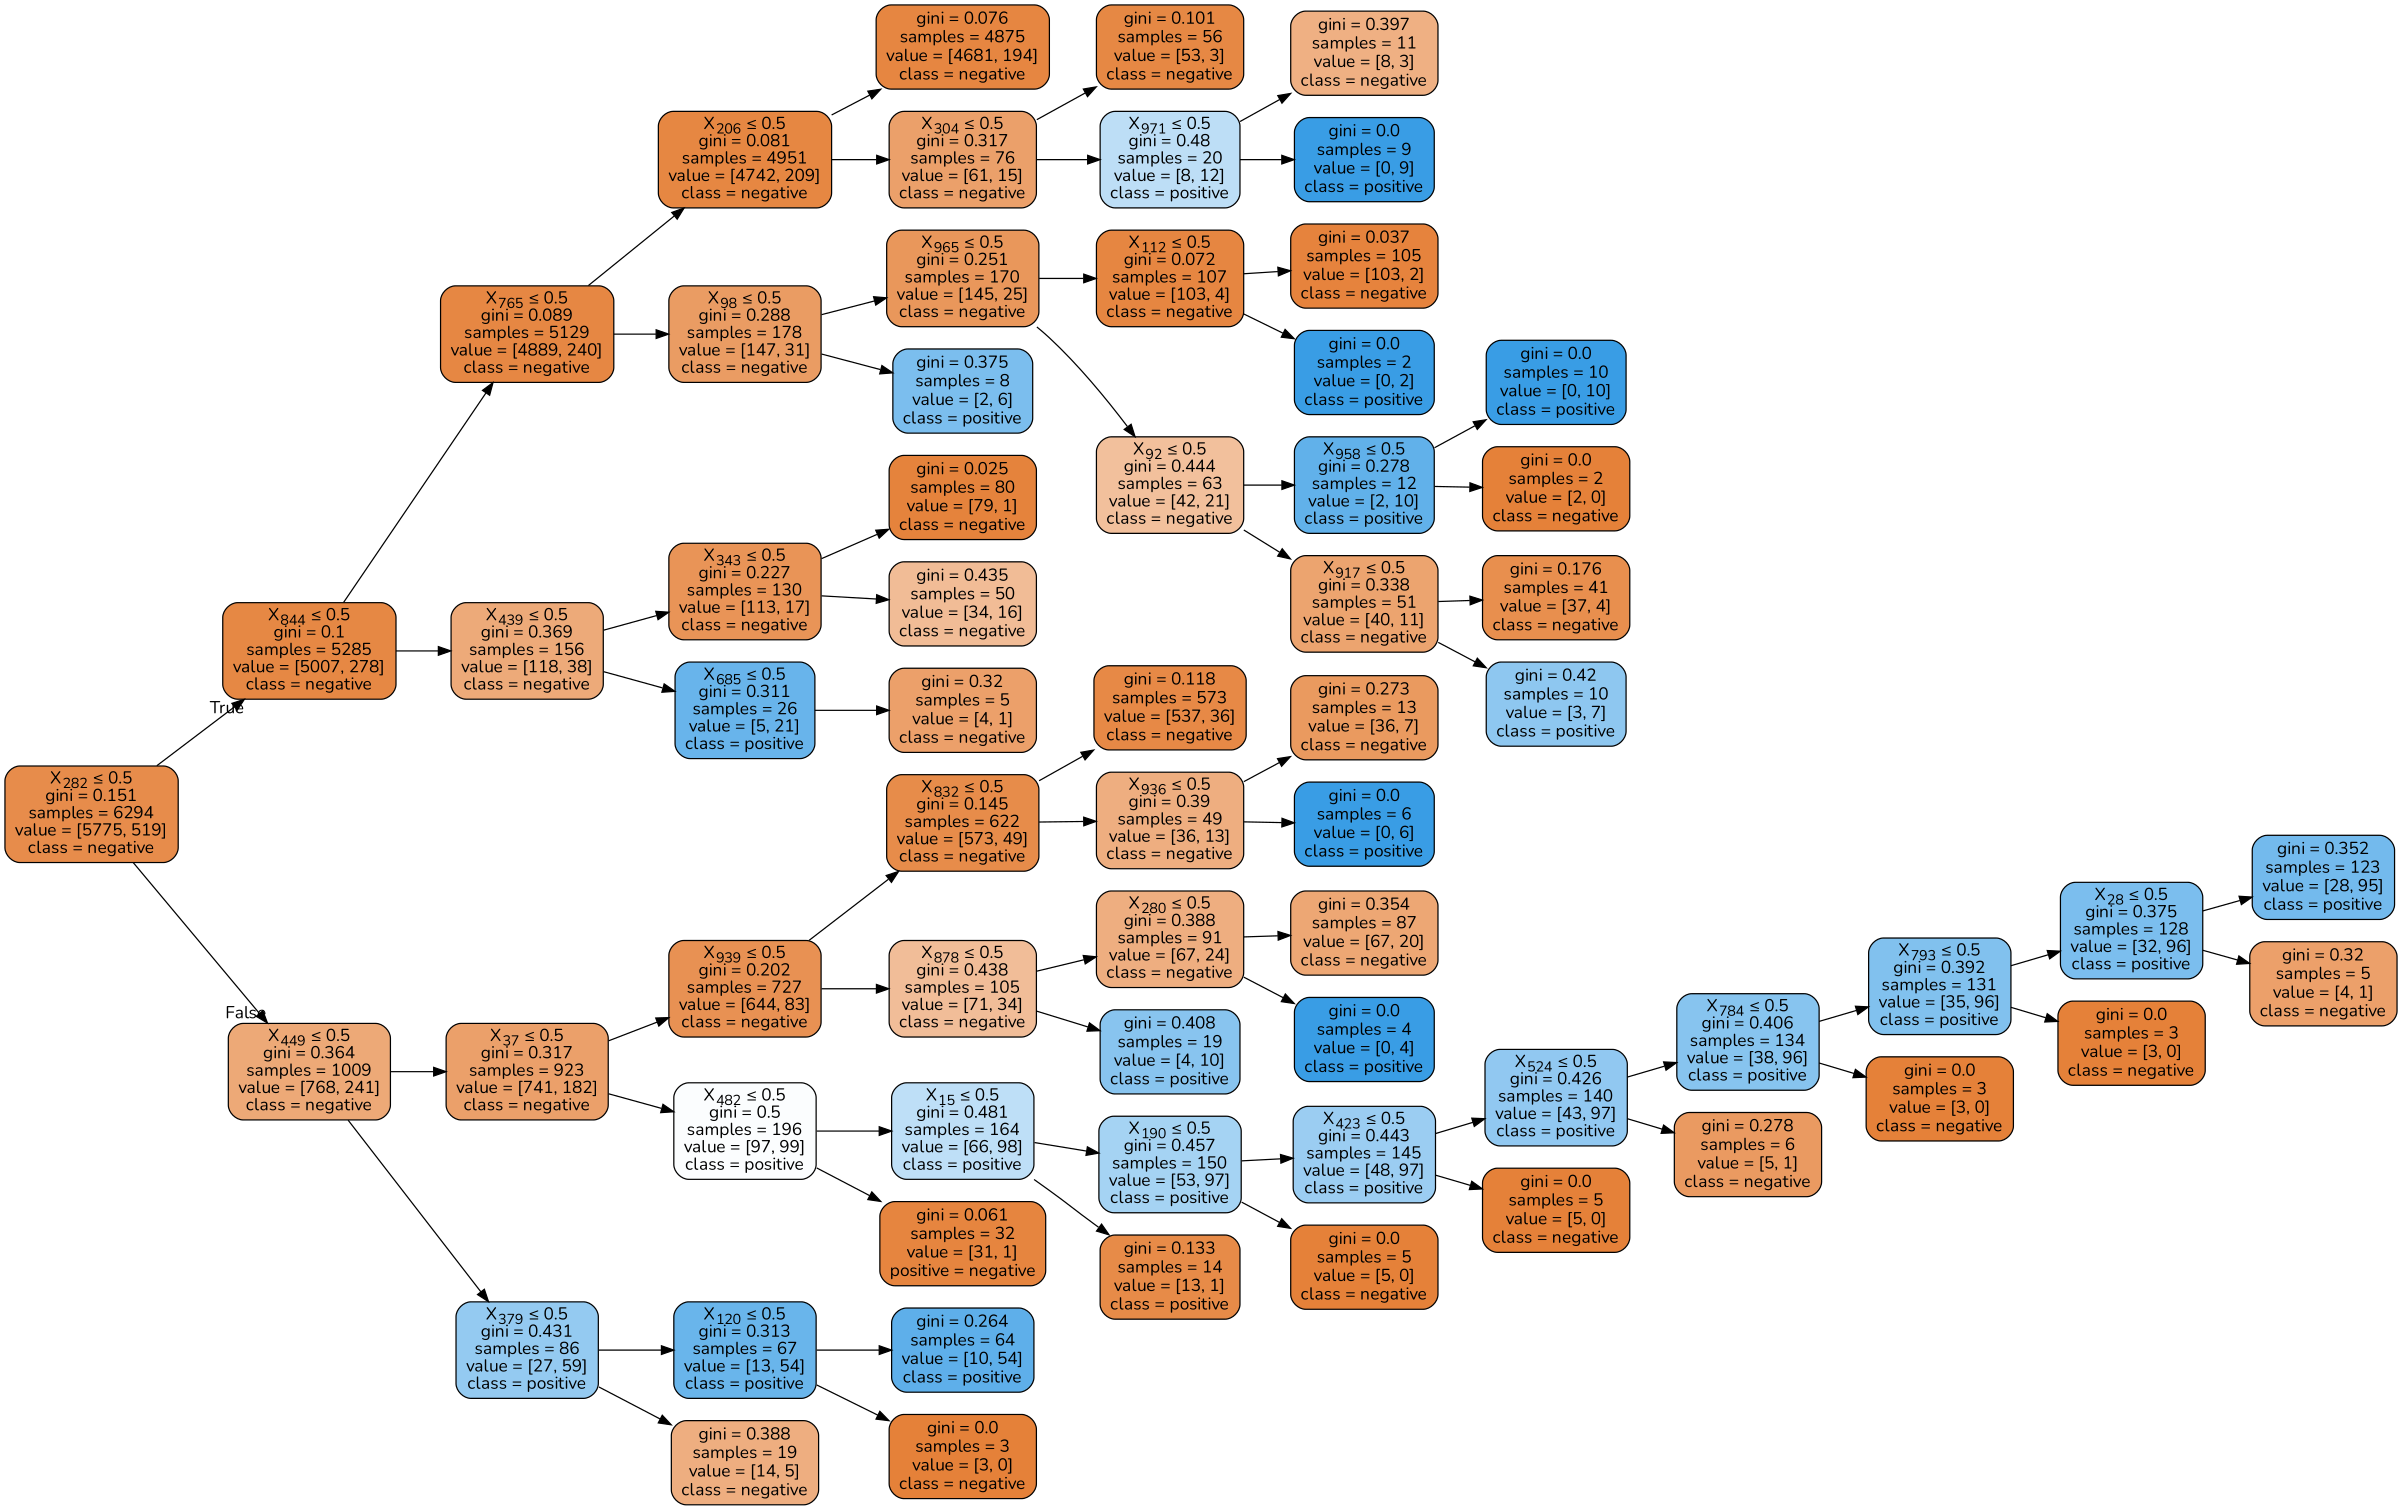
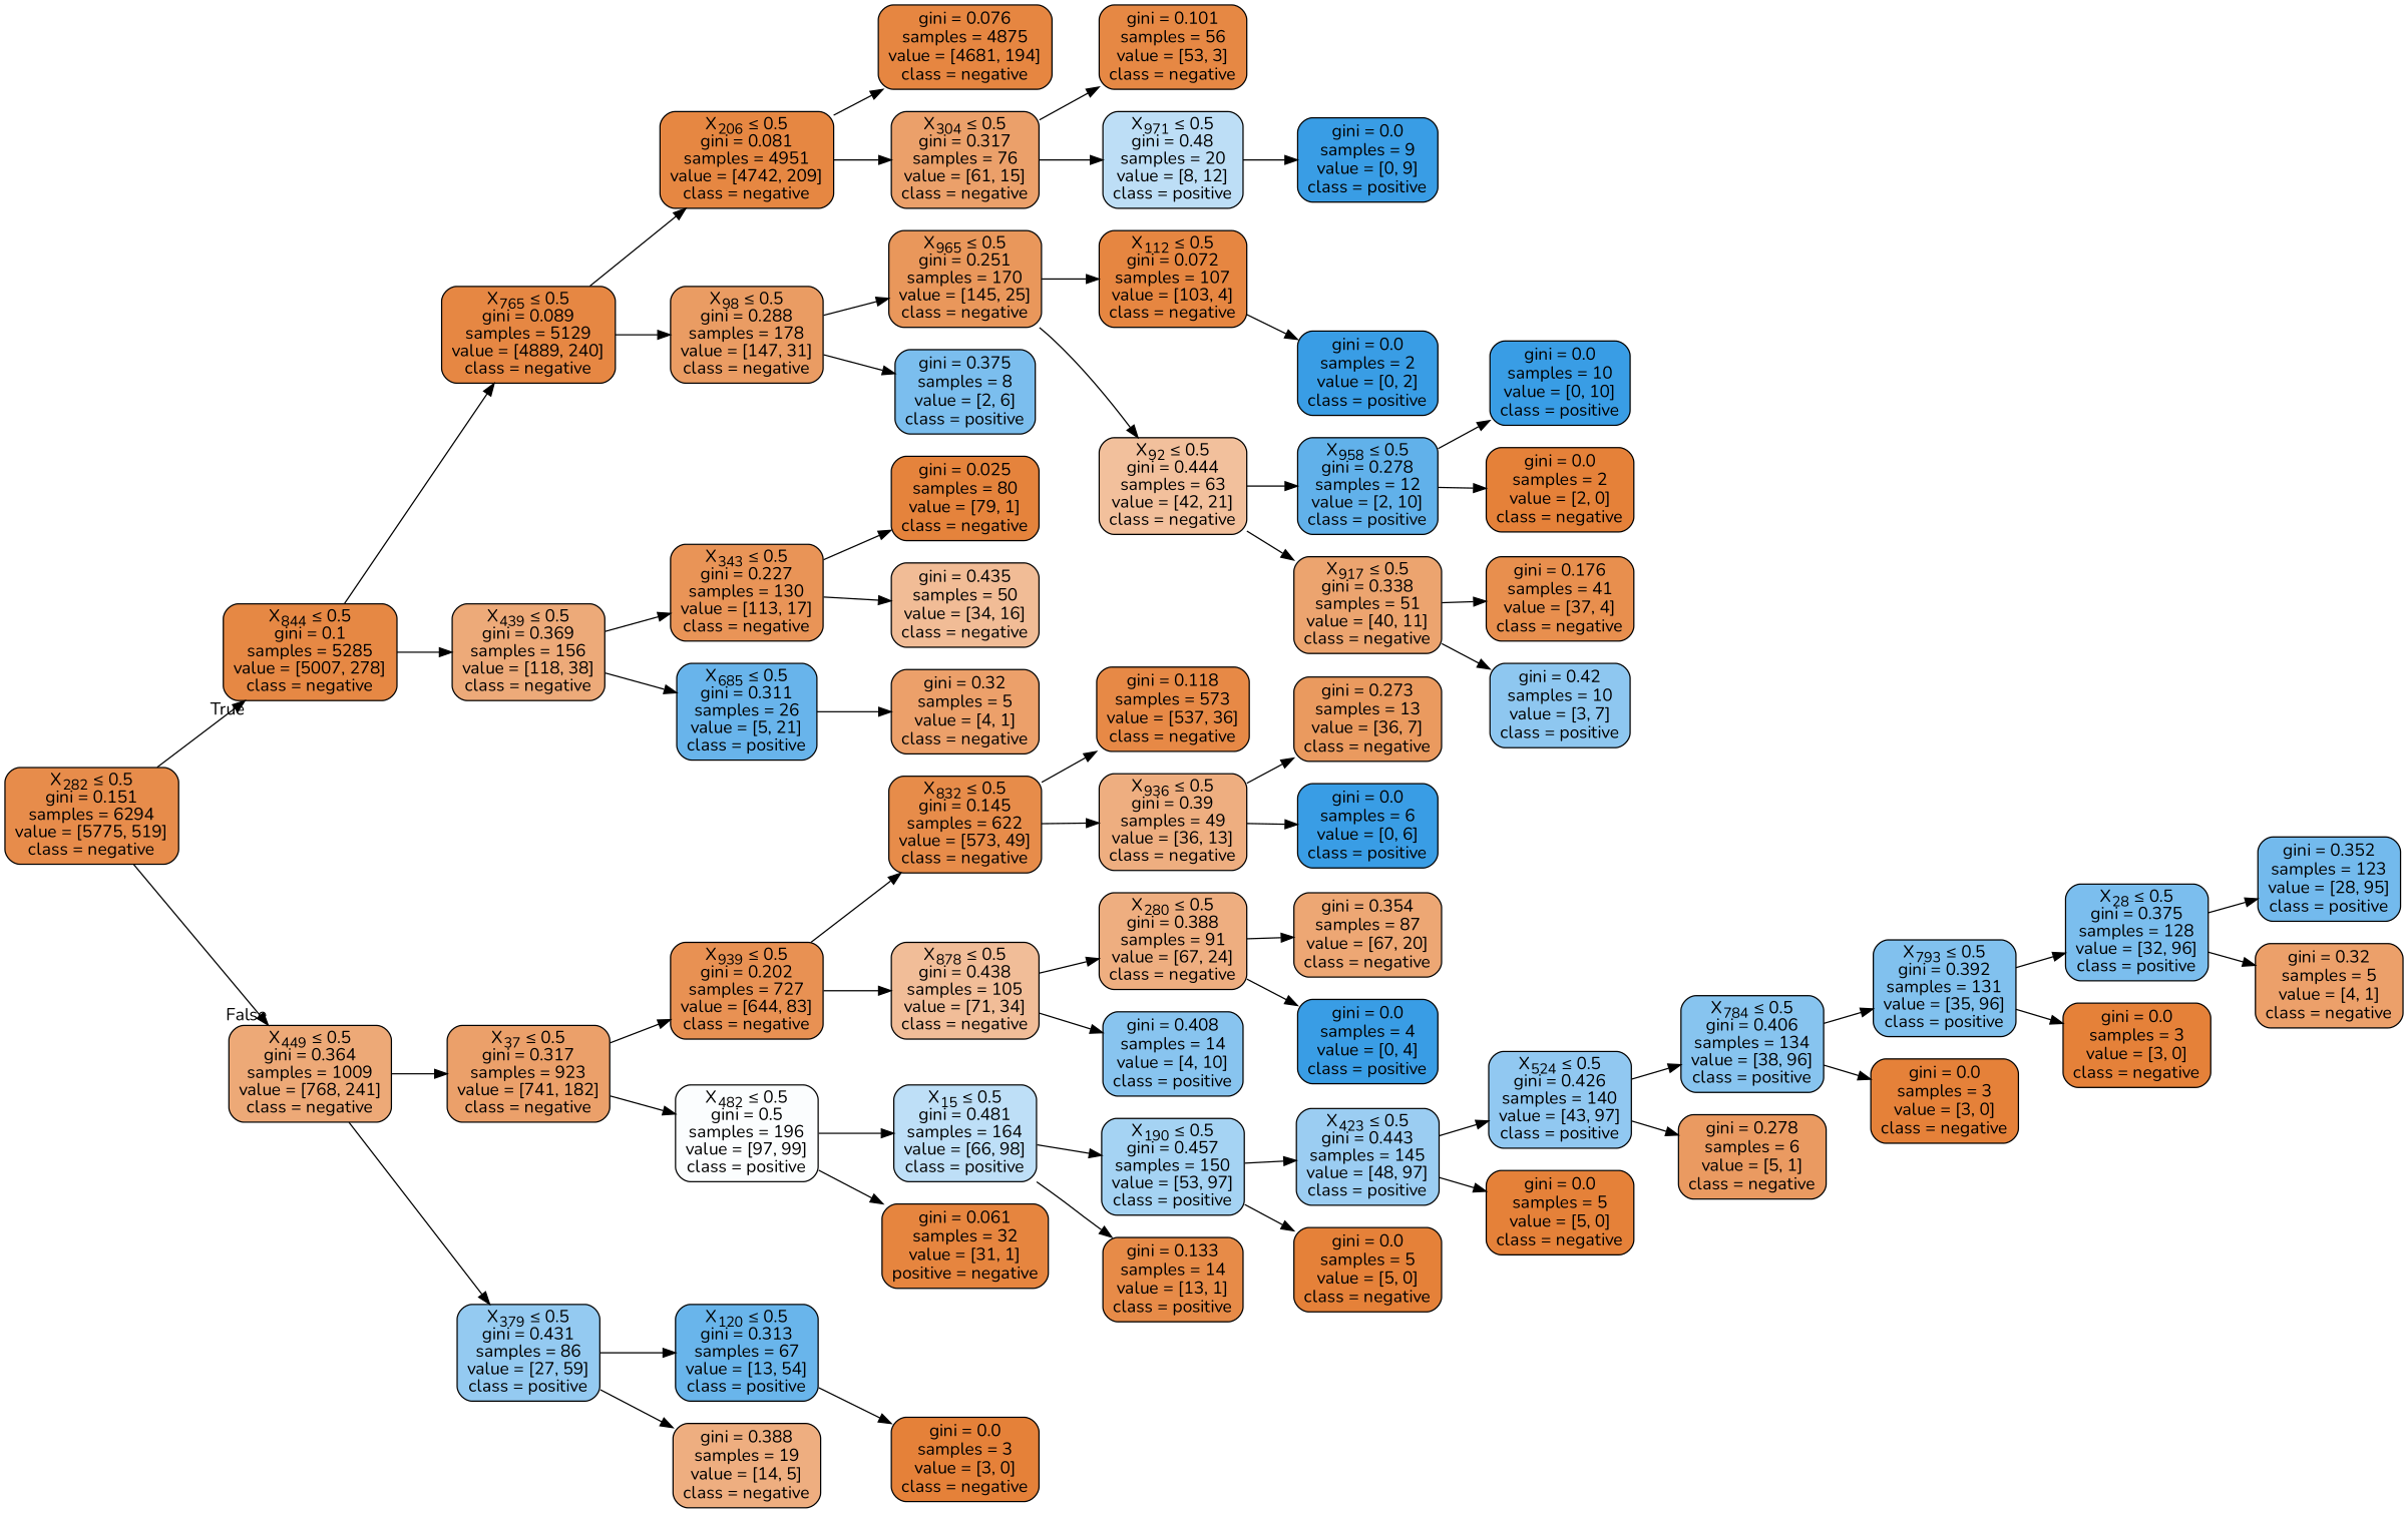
  digraph {
    fontname=Nunito
    rankdir=LR
    node [color=black fillcolor="#e58139" fontname=Nunito shape=box style="filled, rounded"]
    edge [fontname=Nunito]
    n1 [fillcolor="#e78c4b" label=<X<SUB>282</SUB> &le; 0.5<br/>gini = 0.151<br/>samples = 6294<br/>value = [5775, 519]<br/>class = negative>]
    n2 [fillcolor="#e68844" label=<X<SUB>844</SUB> &le; 0.5<br/>gini = 0.1<br/>samples = 5285<br/>value = [5007, 278]<br/>class = negative>]
    n3 [fillcolor="#eda977" label=<X<SUB>449</SUB> &le; 0.5<br/>gini = 0.364<br/>samples = 1009<br/>value = [768, 241]<br/>class = negative>]
    n4 [fillcolor="#e68743" label=<X<SUB>765</SUB> &le; 0.5<br/>gini = 0.089<br/>samples = 5129<br/>value = [4889, 240]<br/>class = negative>]
    n5 [fillcolor="#edaa79" label=<X<SUB>439</SUB> &le; 0.5<br/>gini = 0.369<br/>samples = 156<br/>value = [118, 38]<br/>class = negative>]
    n6 [fillcolor="#eba06a" label=<X<SUB>37</SUB> &le; 0.5<br/>gini = 0.317<br/>samples = 923<br/>value = [741, 182]<br/>class = negative>]
    n7 [fillcolor="#94caf1" label=<X<SUB>379</SUB> &le; 0.5<br/>gini = 0.431<br/>samples = 86<br/>value = [27, 59]<br/>class = positive>]
    n8 [fillcolor="#e68742" label=<X<SUB>206</SUB> &le; 0.5<br/>gini = 0.081<br/>samples = 4951<br/>value = [4742, 209]<br/>class = negative>]
    n9 [fillcolor="#ea9c63" label=<X<SUB>98</SUB> &le; 0.5<br/>gini = 0.288<br/>samples = 178<br/>value = [147, 31]<br/>class = negative>]
    n10 [fillcolor="#e99457" label=<X<SUB>343</SUB> &le; 0.5<br/>gini = 0.227<br/>samples = 130<br/>value = [113, 17]<br/>class = negative>]
    n11 [fillcolor="#68b4eb" label=<X<SUB>685</SUB> &le; 0.5<br/>gini = 0.311<br/>samples = 26<br/>value = [5, 21]<br/>class = positive>]
    n12 [fillcolor="#e68641" label=<gini = 0.076<br/>samples = 4875<br/>value = [4681, 194]<br/>class = negative>]
    n13 [fillcolor="#eba06a" label=<X<SUB>304</SUB> &le; 0.5<br/>gini = 0.317<br/>samples = 76<br/>value = [61, 15]<br/>class = negative>]
    n14 [fillcolor="#e9975b" label=<X<SUB>965</SUB> &le; 0.5<br/>gini = 0.251<br/>samples = 170<br/>value = [145, 25]<br/>class = negative>]
    n15 [fillcolor="#7bbeee" label=<gini = 0.375<br/>samples = 8<br/>value = [2, 6]<br/>class = positive>]
    n16 [fillcolor="#e68844" label=<gini = 0.101<br/>samples = 56<br/>value = [53, 3]<br/>class = negative>]
    n17 [fillcolor="#bddef6" label=<X<SUB>971</SUB> &le; 0.5<br/>gini = 0.48<br/>samples = 20<br/>value = [8, 12]<br/>class = positive>]
-   n18 [fillcolor="#efb083" label=<gini = 0.397<br/>samples = 11<br/>value = [8, 3]<br/>class = negative>]
    n19 [fillcolor="#399de5" label=<gini = 0.0<br/>samples = 9<br/>value = [0, 9]<br/>class = positive>]
    n20 [fillcolor="#e68641" label=<X<SUB>112</SUB> &le; 0.5<br/>gini = 0.072<br/>samples = 107<br/>value = [103, 4]<br/>class = negative>]
    n21 [fillcolor="#f2c09c" label=<X<SUB>92</SUB> &le; 0.5<br/>gini = 0.444<br/>samples = 63<br/>value = [42, 21]<br/>class = negative>]
-   n22 [fillcolor="#e6833d" label=<gini = 0.037<br/>samples = 105<br/>value = [103, 2]<br/>class = negative>]
    n23 [fillcolor="#399de5" label=<gini = 0.0<br/>samples = 2<br/>value = [0, 2]<br/>class = positive>]
    n24 [fillcolor="#61b1ea" label=<X<SUB>958</SUB> &le; 0.5<br/>gini = 0.278<br/>samples = 12<br/>value = [2, 10]<br/>class = positive>]
    n25 [fillcolor="#eca46f" label=<X<SUB>917</SUB> &le; 0.5<br/>gini = 0.338<br/>samples = 51<br/>value = [40, 11]<br/>class = negative>]
    n26 [fillcolor="#399de5" label=<gini = 0.0<br/>samples = 10<br/>value = [0, 10]<br/>class = positive>]
    n27 [label=<gini = 0.0<br/>samples = 2<br/>value = [2, 0]<br/>class = negative>]
    n28 [fillcolor="#e88f4e" label=<gini = 0.176<br/>samples = 41<br/>value = [37, 4]<br/>class = negative>]
    n29 [fillcolor="#8ec7f0" label=<gini = 0.42<br/>samples = 10<br/>value = [3, 7]<br/>class = positive>]
    n30 [fillcolor="#e5833c" label=<gini = 0.025<br/>samples = 80<br/>value = [79, 1]<br/>class = negative>]
    n31 [fillcolor="#f1bc96" label=<gini = 0.435<br/>samples = 50<br/>value = [34, 16]<br/>class = negative>]
    n32 [fillcolor="#eca06a" label=<gini = 0.32<br/>samples = 5<br/>value = [4, 1]<br/>class = negative>]
    n33 [fillcolor="#e89153" label=<X<SUB>939</SUB> &le; 0.5<br/>gini = 0.202<br/>samples = 727<br/>value = [644, 83]<br/>class = negative>]
    n34 [fillcolor="#fbfdfe" label=<X<SUB>482</SUB> &le; 0.5<br/>gini = 0.5<br/>samples = 196<br/>value = [97, 99]<br/>class = positive>]
    n35 [fillcolor="#69b5eb" label=<X<SUB>120</SUB> &le; 0.5<br/>gini = 0.313<br/>samples = 67<br/>value = [13, 54]<br/>class = positive>]
    n36 [fillcolor="#eeae80" label=<gini = 0.388<br/>samples = 19<br/>value = [14, 5]<br/>class = negative>]
    n37 [fillcolor="#e78c4a" label=<X<SUB>832</SUB> &le; 0.5<br/>gini = 0.145<br/>samples = 622<br/>value = [573, 49]<br/>class = negative>]
    n38 [fillcolor="#f1bd98" label=<X<SUB>878</SUB> &le; 0.5<br/>gini = 0.438<br/>samples = 105<br/>value = [71, 34]<br/>class = negative>]
    n39 [fillcolor="#bedff7" label=<X<SUB>15</SUB> &le; 0.5<br/>gini = 0.481<br/>samples = 164<br/>value = [66, 98]<br/>class = positive>]
    n40 [fillcolor="#e6853f" label=<gini = 0.061<br/>samples = 32<br/>value = [31, 1]<br/>positive = negative>]
    n41 [fillcolor="#e78946" label=<gini = 0.118<br/>samples = 573<br/>value = [537, 36]<br/>class = negative>]
    n42 [fillcolor="#eeae80" label=<X<SUB>936</SUB> &le; 0.5<br/>gini = 0.39<br/>samples = 49<br/>value = [36, 13]<br/>class = negative>]
    n43 [fillcolor="#eeae80" label=<X<SUB>280</SUB> &le; 0.5<br/>gini = 0.388<br/>samples = 91<br/>value = [67, 24]<br/>class = negative>]
-   n44 [fillcolor="#88c4ef" label=<gini = 0.408<br/>samples = 19<br/>value = [4, 10]<br/>class = positive>]
+   n44 [fillcolor="#88c4ef" label=<gini = 0.408<br/>samples = 14<br/>value = [4, 10]<br/>class = positive>]
    n45 [fillcolor="#ea9a5f" label=<gini = 0.273<br/>samples = 13<br/>value = [36, 7]<br/>class = negative>]
    n46 [fillcolor="#399de5" label=<gini = 0.0<br/>samples = 6<br/>value = [0, 6]<br/>class = positive>]
    n47 [fillcolor="#eda774" label=<gini = 0.354<br/>samples = 87<br/>value = [67, 20]<br/>class = negative>]
    n48 [fillcolor="#399de5" label=<gini = 0.0<br/>samples = 4<br/>value = [0, 4]<br/>class = positive>]
    n49 [fillcolor="#a5d3f3" label=<X<SUB>190</SUB> &le; 0.5<br/>gini = 0.457<br/>samples = 150<br/>value = [53, 97]<br/>class = positive>]
    n50 [fillcolor="#e78b48" label=<gini = 0.133<br/>samples = 14<br/>value = [13, 1]<br/>class = positive>]
    n51 [fillcolor="#9bcdf2" label=<X<SUB>423</SUB> &le; 0.5<br/>gini = 0.443<br/>samples = 145<br/>value = [48, 97]<br/>class = positive>]
    n52 [label=<gini = 0.0<br/>samples = 5<br/>value = [5, 0]<br/>class = negative>]
    n53 [fillcolor="#91c8f1" label=<X<SUB>524</SUB> &le; 0.5<br/>gini = 0.426<br/>samples = 140<br/>value = [43, 97]<br/>class = positive>]
    n54 [label=<gini = 0.0<br/>samples = 5<br/>value = [5, 0]<br/>class = negative>]
    n55 [fillcolor="#87c4ef" label=<X<SUB>784</SUB> &le; 0.5<br/>gini = 0.406<br/>samples = 134<br/>value = [38, 96]<br/>class = positive>]
    n56 [fillcolor="#ea9a61" label=<gini = 0.278<br/>samples = 6<br/>value = [5, 1]<br/>class = negative>]
    n57 [fillcolor="#81c1ee" label=<X<SUB>793</SUB> &le; 0.5<br/>gini = 0.392<br/>samples = 131<br/>value = [35, 96]<br/>class = positive>]
    n58 [label=<gini = 0.0<br/>samples = 3<br/>value = [3, 0]<br/>class = negative>]
    n59 [fillcolor="#7bbeee" label=<X<SUB>28</SUB> &le; 0.5<br/>gini = 0.375<br/>samples = 128<br/>value = [32, 96]<br/>class = positive>]
    n60 [label=<gini = 0.0<br/>samples = 3<br/>value = [3, 0]<br/>class = negative>]
    n61 [fillcolor="#73baed" label=<gini = 0.352<br/>samples = 123<br/>value = [28, 95]<br/>class = positive>]
    n62 [fillcolor="#eca06a" label=<gini = 0.32<br/>samples = 5<br/>value = [4, 1]<br/>class = negative>]
-   n63 [fillcolor="#5eafea" label=<gini = 0.264<br/>samples = 64<br/>value = [10, 54]<br/>class = positive>]
    n64 [label=<gini = 0.0<br/>samples = 3<br/>value = [3, 0]<br/>class = negative>]
    n1 -> n2 [headlabel=True labelangle=45 labeldistance=2.5]
    n1 -> n3 [headlabel=False labelangle=-45 labeldistance=2.5]
    n2 -> n4
    n2 -> n5
    n3 -> n6
    n3 -> n7
    n4 -> n8
    n4 -> n9
    n5 -> n10
    n5 -> n11
    n6 -> n33
    n6 -> n34
    n7 -> n35
    n7 -> n36
    n8 -> n12
    n8 -> n13
    n9 -> n14
    n9 -> n15
    n10 -> n30
    n10 -> n31
    n11 -> n32
    n13 -> n16
    n13 -> n17
    n14 -> n20
    n14 -> n21
-   n17 -> n18
    n17 -> n19
-   n20 -> n22
    n20 -> n23
    n21 -> n24
    n21 -> n25
    n24 -> n26
    n24 -> n27
    n25 -> n28
    n25 -> n29
    n33 -> n37
    n33 -> n38
    n34 -> n39
    n34 -> n40
-   n35 -> n63
    n35 -> n64
    n37 -> n41
    n37 -> n42
    n38 -> n43
    n38 -> n44
    n39 -> n49
    n39 -> n50
    n42 -> n45
    n42 -> n46
    n43 -> n47
    n43 -> n48
    n49 -> n51
    n49 -> n52
    n51 -> n53
    n51 -> n54
    n53 -> n55
    n53 -> n56
    n55 -> n57
    n55 -> n58
    n57 -> n59
    n57 -> n60
    n59 -> n61
    n59 -> n62
  }
